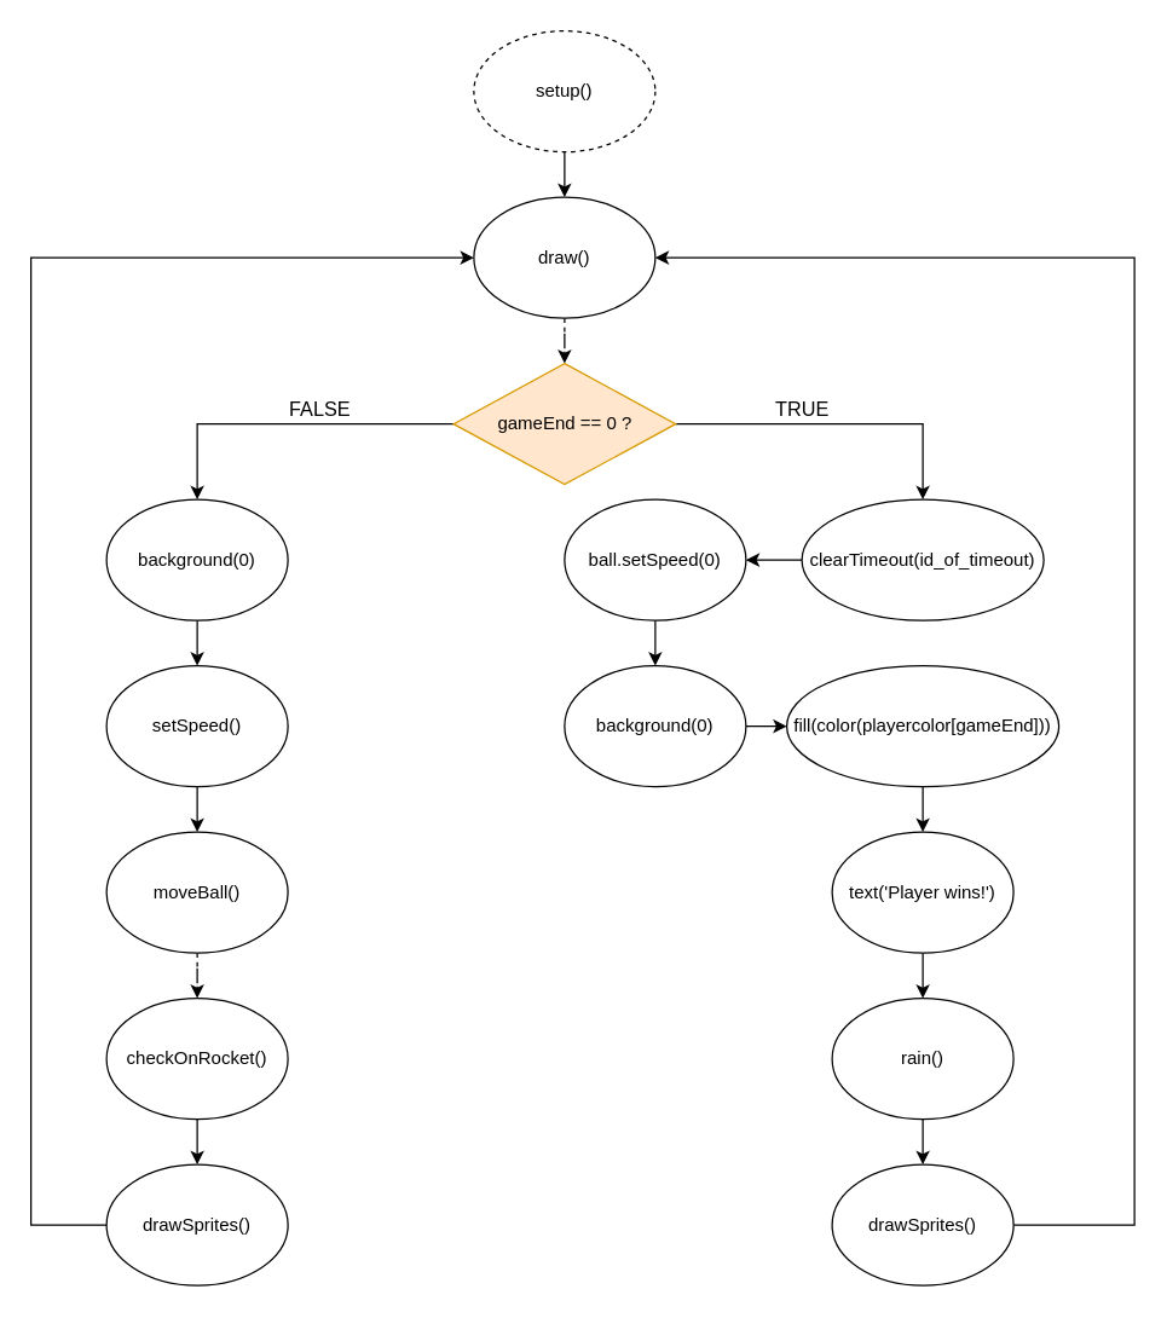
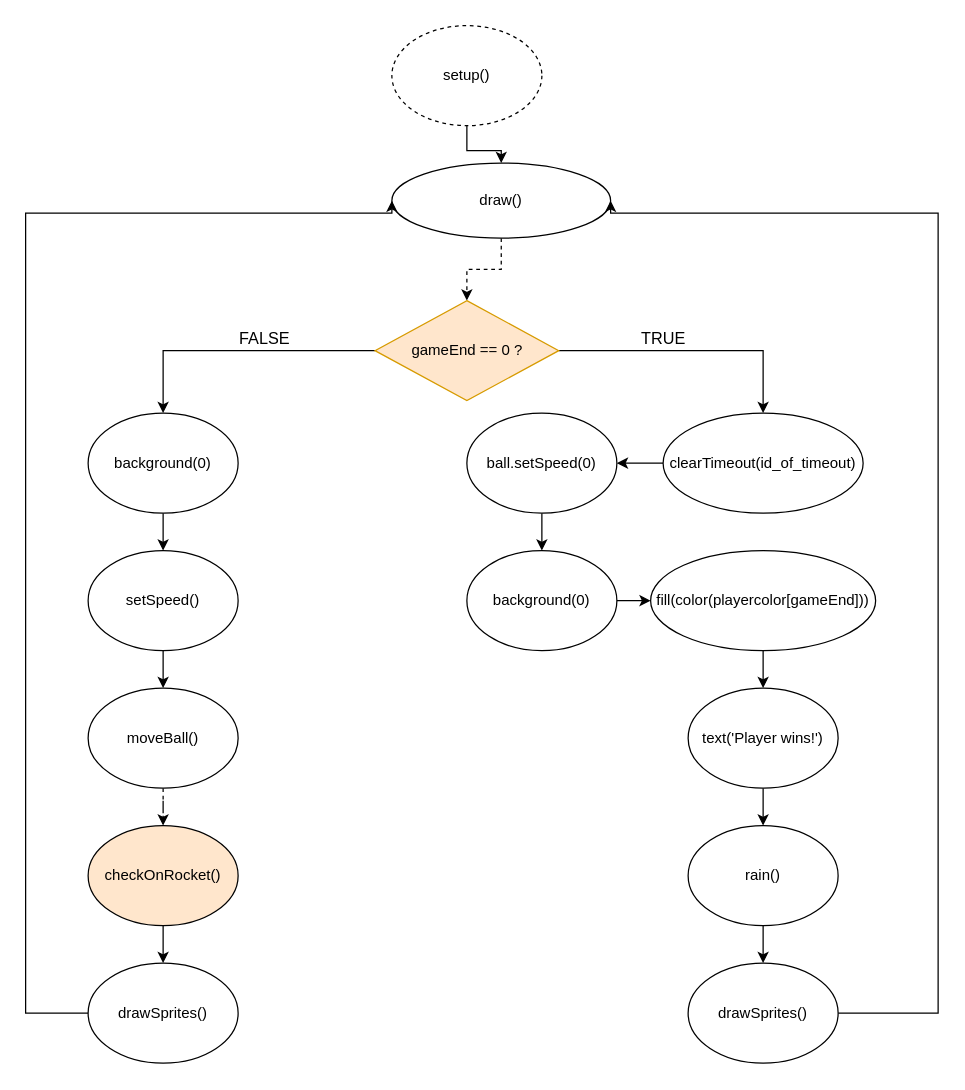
  <mxCell id="0" />
  <mxCell id="1" parent="0" />
  <mxCell id="2" value="" style="edgeStyle=orthogonalEdgeStyle;rounded=0;orthogonalLoop=1;jettySize=auto;html=1;" edge="1" parent="1" source="3" target="5"><mxGeometry relative="1" as="geometry" /></mxCell>
  <mxCell id="3" value="setup()" style="ellipse;whiteSpace=wrap;html=1;dashed=1;" vertex="1" parent="1"><mxGeometry x="313" y="20" width="120" height="80" as="geometry" /></mxCell>
  <mxCell id="4" style="edgeStyle=orthogonalEdgeStyle;rounded=0;orthogonalLoop=1;jettySize=auto;html=1;dashed=1;" edge="1" parent="1" source="5" target="8"><mxGeometry relative="1" as="geometry" /></mxCell>
- <mxCell id="5" value="draw()" style="ellipse;whiteSpace=wrap;html=1;" vertex="1" parent="1"><mxGeometry x="313" y="130" width="120" height="80" as="geometry" /></mxCell>
+ <mxCell id="5" value="draw()" style="ellipse;whiteSpace=wrap;html=1;" vertex="1" parent="1"><mxGeometry x="313" y="130" width="175" height="60" as="geometry" /></mxCell>
  <mxCell id="6" value="FALSE" style="edgeStyle=orthogonalEdgeStyle;rounded=0;orthogonalLoop=1;jettySize=auto;entryX=0.5;entryY=0;entryDx=0;entryDy=0;shadow=0;labelBorderColor=none;html=1;fontSize=13;" edge="1" parent="1" source="8" target="10"><mxGeometry x="-0.184" y="-10" relative="1" as="geometry"><mxPoint x="1" as="offset" /></mxGeometry></mxCell>
  <mxCell id="7" value="TRUE" style="edgeStyle=orthogonalEdgeStyle;rounded=0;orthogonalLoop=1;jettySize=auto;html=1;exitX=1;exitY=0.5;exitDx=0;exitDy=0;fontSize=13;" edge="1" parent="1" source="8" target="20"><mxGeometry x="-0.221" y="10" relative="1" as="geometry"><mxPoint as="offset" /></mxGeometry></mxCell>
  <mxCell id="8" value="gameEnd == 0 ?&lt;br&gt;" style="rhombus;whiteSpace=wrap;html=1;labelBackgroundColor=none;fillColor=#ffe6cc;strokeColor=#d79b00;" vertex="1" parent="1"><mxGeometry x="299.5" y="240" width="147" height="80" as="geometry" /></mxCell>
  <mxCell id="9" value="" style="edgeStyle=orthogonalEdgeStyle;rounded=0;orthogonalLoop=1;jettySize=auto;html=1;" edge="1" parent="1" source="10" target="12"><mxGeometry relative="1" as="geometry" /></mxCell>
  <mxCell id="10" value="background(0)" style="ellipse;whiteSpace=wrap;html=1;" vertex="1" parent="1"><mxGeometry x="70" y="330" width="120" height="80" as="geometry" /></mxCell>
  <mxCell id="11" value="" style="edgeStyle=orthogonalEdgeStyle;rounded=0;orthogonalLoop=1;jettySize=auto;html=1;" edge="1" parent="1" source="12" target="14"><mxGeometry relative="1" as="geometry" /></mxCell>
  <mxCell id="12" value="setSpeed()&lt;br&gt;" style="ellipse;whiteSpace=wrap;html=1;" vertex="1" parent="1"><mxGeometry x="70" y="440" width="120" height="80" as="geometry" /></mxCell>
  <mxCell id="13" value="" style="edgeStyle=orthogonalEdgeStyle;rounded=0;orthogonalLoop=1;jettySize=auto;html=1;dashed=1;" edge="1" parent="1" source="14" target="16"><mxGeometry relative="1" as="geometry" /></mxCell>
  <mxCell id="14" value="moveBall()&lt;br&gt;" style="ellipse;whiteSpace=wrap;html=1;" vertex="1" parent="1"><mxGeometry x="70" y="550" width="120" height="80" as="geometry" /></mxCell>
  <mxCell id="15" value="" style="edgeStyle=orthogonalEdgeStyle;rounded=0;orthogonalLoop=1;jettySize=auto;html=1;" edge="1" parent="1" source="16" target="18"><mxGeometry relative="1" as="geometry" /></mxCell>
- <mxCell id="16" value="checkOnRocket()&lt;br&gt;" style="ellipse;whiteSpace=wrap;html=1;" vertex="1" parent="1"><mxGeometry x="70" y="660" width="120" height="80" as="geometry" /></mxCell>
+ <mxCell id="16" value="checkOnRocket()&lt;br&gt;" style="ellipse;whiteSpace=wrap;html=1;fillColor=#ffe6cc;" vertex="1" parent="1"><mxGeometry x="70" y="660" width="120" height="80" as="geometry" /></mxCell>
  <mxCell id="17" style="edgeStyle=orthogonalEdgeStyle;rounded=0;orthogonalLoop=1;jettySize=auto;html=1;entryX=0;entryY=0.5;entryDx=0;entryDy=0;" edge="1" parent="1" source="18" target="5"><mxGeometry relative="1" as="geometry"><Array as="points"><mxPoint x="20" y="810" /><mxPoint x="20" y="170" /></Array></mxGeometry></mxCell>
  <mxCell id="18" value="drawSprites()&lt;br&gt;" style="ellipse;whiteSpace=wrap;html=1;" vertex="1" parent="1"><mxGeometry x="70" y="770" width="120" height="80" as="geometry" /></mxCell>
  <mxCell id="19" style="edgeStyle=orthogonalEdgeStyle;rounded=0;orthogonalLoop=1;jettySize=auto;html=1;" edge="1" parent="1" source="20" target="22"><mxGeometry relative="1" as="geometry" /></mxCell>
  <mxCell id="20" value="clearTimeout(id_of_timeout)" style="ellipse;whiteSpace=wrap;html=1;" vertex="1" parent="1"><mxGeometry x="530" y="330" width="160" height="80" as="geometry" /></mxCell>
  <mxCell id="21" value="" style="edgeStyle=orthogonalEdgeStyle;rounded=0;orthogonalLoop=1;jettySize=auto;html=1;" edge="1" parent="1" source="22" target="24"><mxGeometry relative="1" as="geometry" /></mxCell>
  <mxCell id="22" value="ball.setSpeed(0)" style="ellipse;whiteSpace=wrap;html=1;" vertex="1" parent="1"><mxGeometry x="373" y="330" width="120" height="80" as="geometry" /></mxCell>
  <mxCell id="23" value="" style="edgeStyle=orthogonalEdgeStyle;rounded=0;orthogonalLoop=1;jettySize=auto;html=1;" edge="1" parent="1" source="24" target="26"><mxGeometry relative="1" as="geometry" /></mxCell>
  <mxCell id="24" value="background(0)" style="ellipse;whiteSpace=wrap;html=1;" vertex="1" parent="1"><mxGeometry x="373" y="440" width="120" height="80" as="geometry" /></mxCell>
  <mxCell id="25" style="edgeStyle=orthogonalEdgeStyle;rounded=0;orthogonalLoop=1;jettySize=auto;html=1;" edge="1" parent="1" source="26" target="28"><mxGeometry relative="1" as="geometry" /></mxCell>
  <mxCell id="26" value="fill(color(playercolor[gameEnd]))&lt;br&gt;" style="ellipse;whiteSpace=wrap;html=1;" vertex="1" parent="1"><mxGeometry x="520" y="440" width="180" height="80" as="geometry" /></mxCell>
  <mxCell id="27" value="" style="edgeStyle=orthogonalEdgeStyle;rounded=0;orthogonalLoop=1;jettySize=auto;html=1;" edge="1" parent="1" source="28" target="30"><mxGeometry relative="1" as="geometry" /></mxCell>
  <mxCell id="28" value="text('Player wins!')" style="ellipse;whiteSpace=wrap;html=1;" vertex="1" parent="1"><mxGeometry x="550" y="550" width="120" height="80" as="geometry" /></mxCell>
  <mxCell id="29" value="" style="edgeStyle=orthogonalEdgeStyle;rounded=0;orthogonalLoop=1;jettySize=auto;html=1;" edge="1" parent="1" source="30" target="32"><mxGeometry relative="1" as="geometry" /></mxCell>
  <mxCell id="30" value="rain()" style="ellipse;whiteSpace=wrap;html=1;" vertex="1" parent="1"><mxGeometry x="550" y="660" width="120" height="80" as="geometry" /></mxCell>
  <mxCell id="31" style="edgeStyle=orthogonalEdgeStyle;rounded=0;orthogonalLoop=1;jettySize=auto;html=1;entryX=1;entryY=0.5;entryDx=0;entryDy=0;" edge="1" parent="1" source="32" target="5"><mxGeometry relative="1" as="geometry"><Array as="points"><mxPoint x="750" y="810" /><mxPoint x="750" y="170" /></Array></mxGeometry></mxCell>
  <mxCell id="32" value="drawSprites()" style="ellipse;whiteSpace=wrap;html=1;" vertex="1" parent="1"><mxGeometry x="550" y="770" width="120" height="80" as="geometry" /></mxCell>
